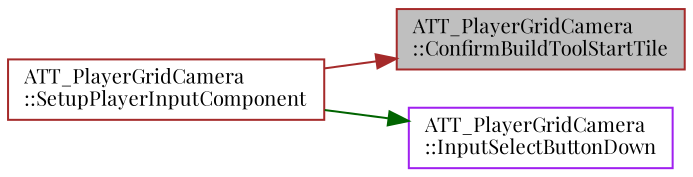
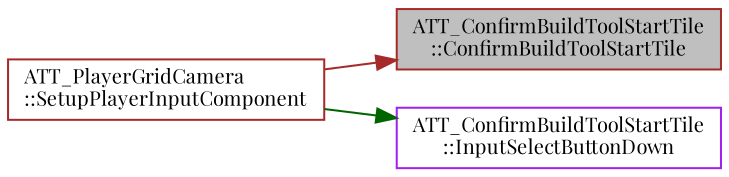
  digraph {
    fontname="Playfair Display"
    rankdir=RL
    node [color=brown fillcolor=white fontname="Playfair Display" fontsize=10 shape=record style=filled]
    edge [dir=back fontname="Playfair Display" fontsize=10 labelfontname=Helvetica labelfontsize=10 style=solid]
-   n1 [fillcolor=grey75 fontcolor=black height=0.2 label="ATT_PlayerGridCamera\l::ConfirmBuildToolStartTile" width=0.4]
+   n1 [fillcolor=grey75 fontcolor=black height=0.2 label="ATT_ConfirmBuildToolStartTile\l::ConfirmBuildToolStartTile" width=0.4]
    n2 [height=0.2 label="ATT_PlayerGridCamera\l::SetupPlayerInputComponent" width=0.4]
-   n3 [color=purple height=0.2 label="ATT_PlayerGridCamera\l::InputSelectButtonDown" width=0.4]
+   n3 [color=purple height=0.2 label="ATT_ConfirmBuildToolStartTile\l::InputSelectButtonDown" width=0.4]
    n1 -> n2 [color=brown]
    n3 -> n2 [color=darkgreen]
  }
